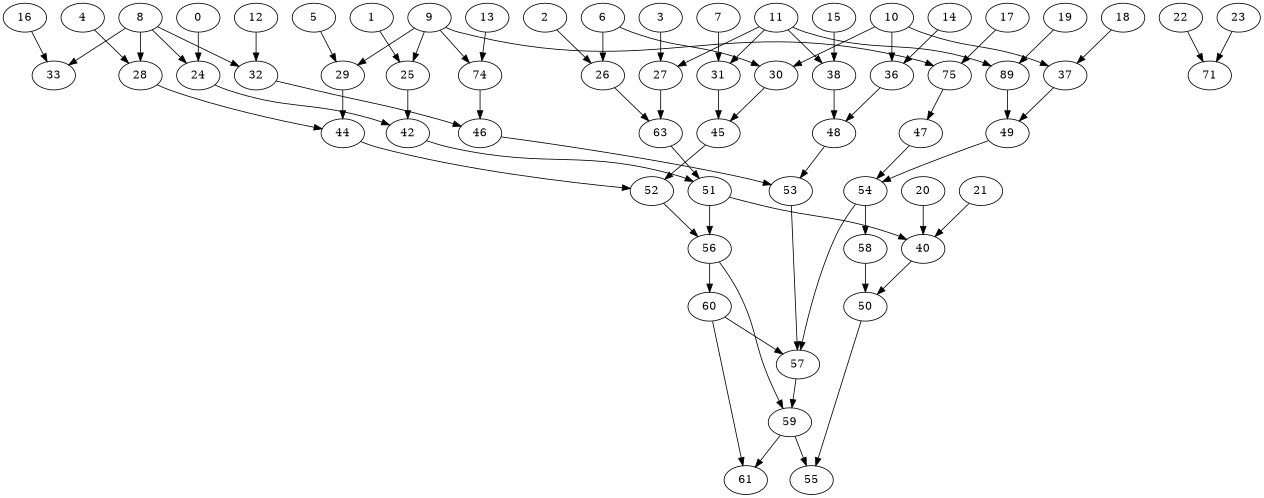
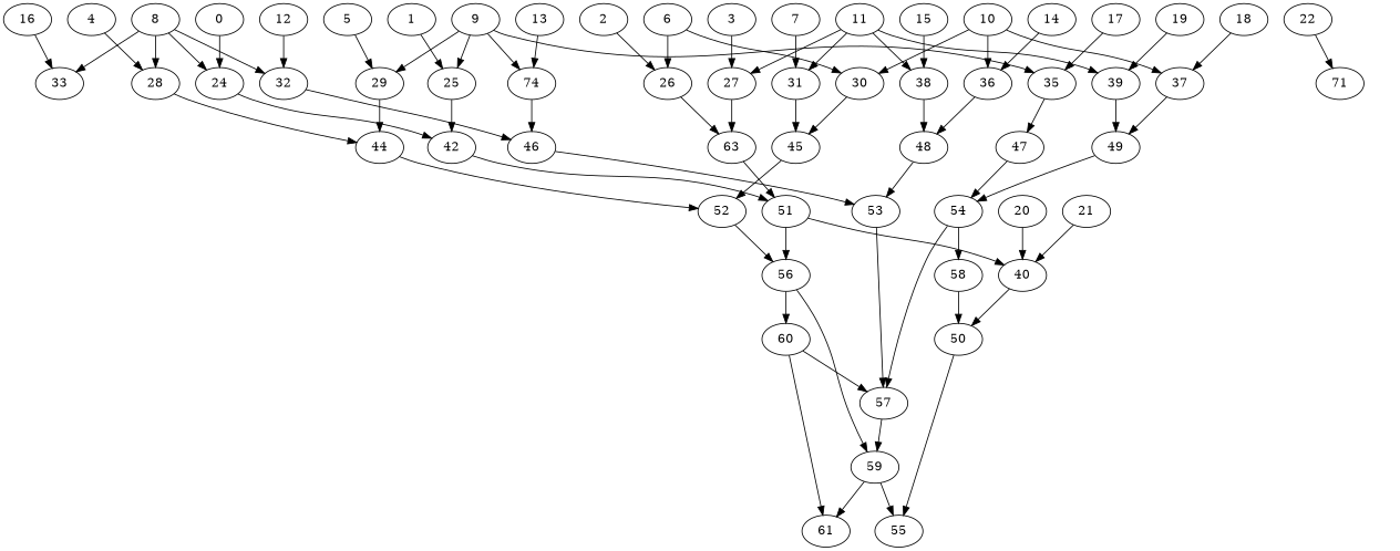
  digraph {
    0
    24
    42
    51
    1
    25
    2
    26
    n9 [label=63]
    3
    27
    4
    28
    44
    52
    5
    29
    6
    30
    45
    7
    31
    8
    32
    33
    46
    53
    47
    54
    9
    n31 [label=74]
-   35 [label=75]
+   35
    10
    36
    37
    48
    49
    11
    38
-   39 [label=89]
+   39
    12
    13
    14
    15
    16
    17
    18
    19
    20
    40
    50
    55
    21
    n54 [label=71]
    22
-   23
    56
    57
    58
    59
    60
    61
    0 -> 24
    24 -> 42
    42 -> 51
    51 -> 40
    51 -> 56
    1 -> 25
    25 -> 42
    2 -> 26
    26 -> n9
    n9 -> 51
    3 -> 27
    27 -> n9
    4 -> 28
    28 -> 44
    44 -> 52
    52 -> 56
    5 -> 29
    29 -> 44
    6 -> 26
    6 -> 30
    30 -> 45
    45 -> 52
    7 -> 31
    31 -> 45
    8 -> 24
    8 -> 28
    8 -> 32
    8 -> 33
    32 -> 46
    46 -> 53
    53 -> 57
    47 -> 54
    54 -> 57
    54 -> 58
    9 -> 25
    9 -> 29
    9 -> n31
    9 -> 35
    n31 -> 46
    35 -> 47
    10 -> 30
    10 -> 36
    10 -> 37
    36 -> 48
    37 -> 49
    48 -> 53
    49 -> 54
    11 -> 27
    11 -> 31
    11 -> 38
    11 -> 39
    38 -> 48
    39 -> 49
    12 -> 32
    13 -> n31
    14 -> 36
    15 -> 38
    16 -> 33
    17 -> 35
    18 -> 37
    19 -> 39
    20 -> 40
    40 -> 50
    50 -> 55
    21 -> 40
    22 -> n54
-   23 -> n54
    56 -> 59
    56 -> 60
    57 -> 59
    58 -> 50
    59 -> 55
    59 -> 61
    60 -> 57
    60 -> 61
  }
